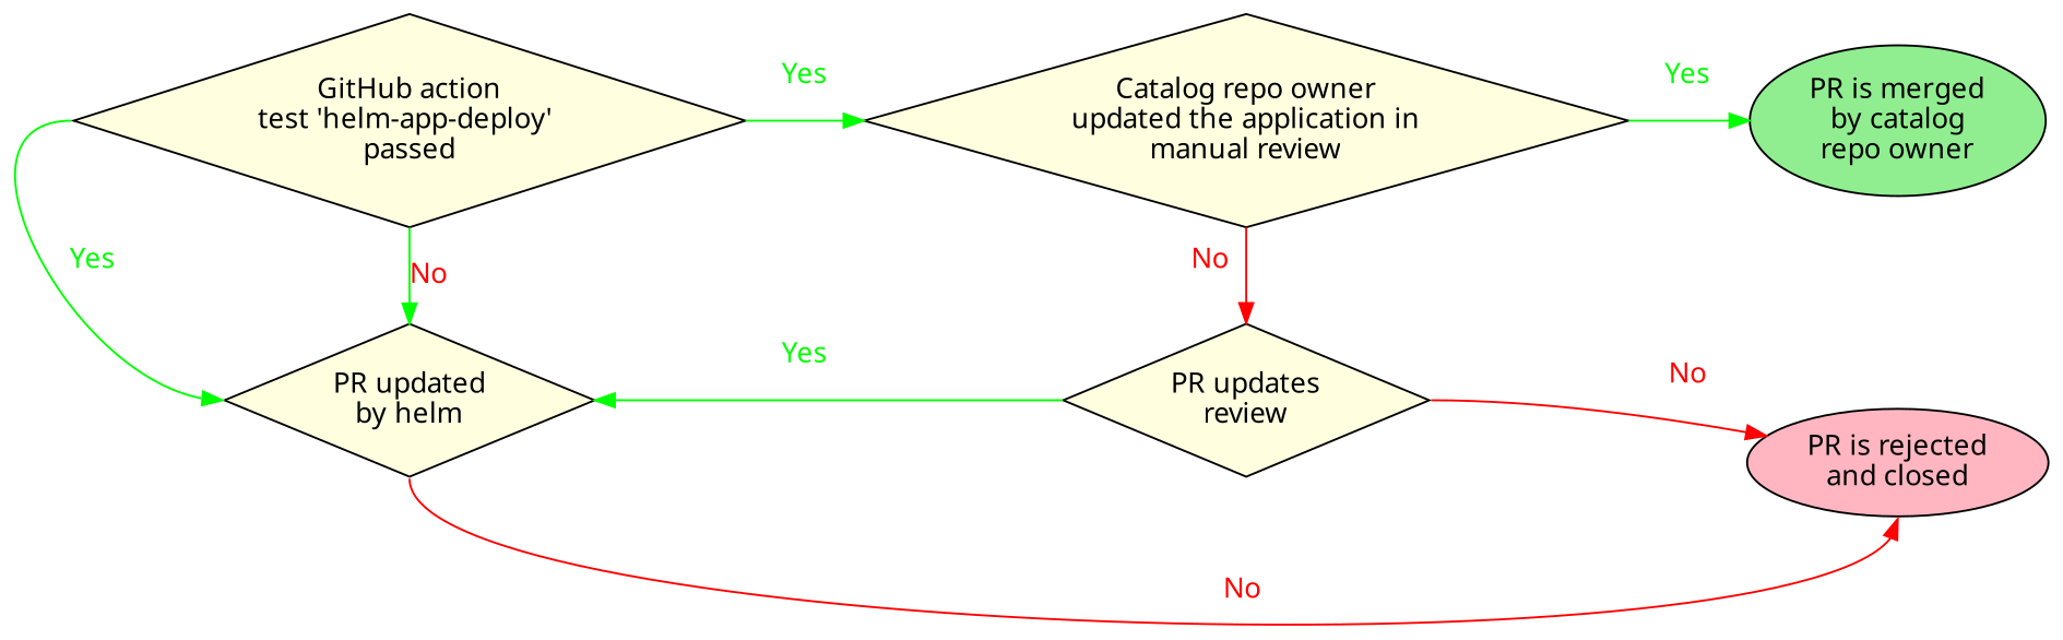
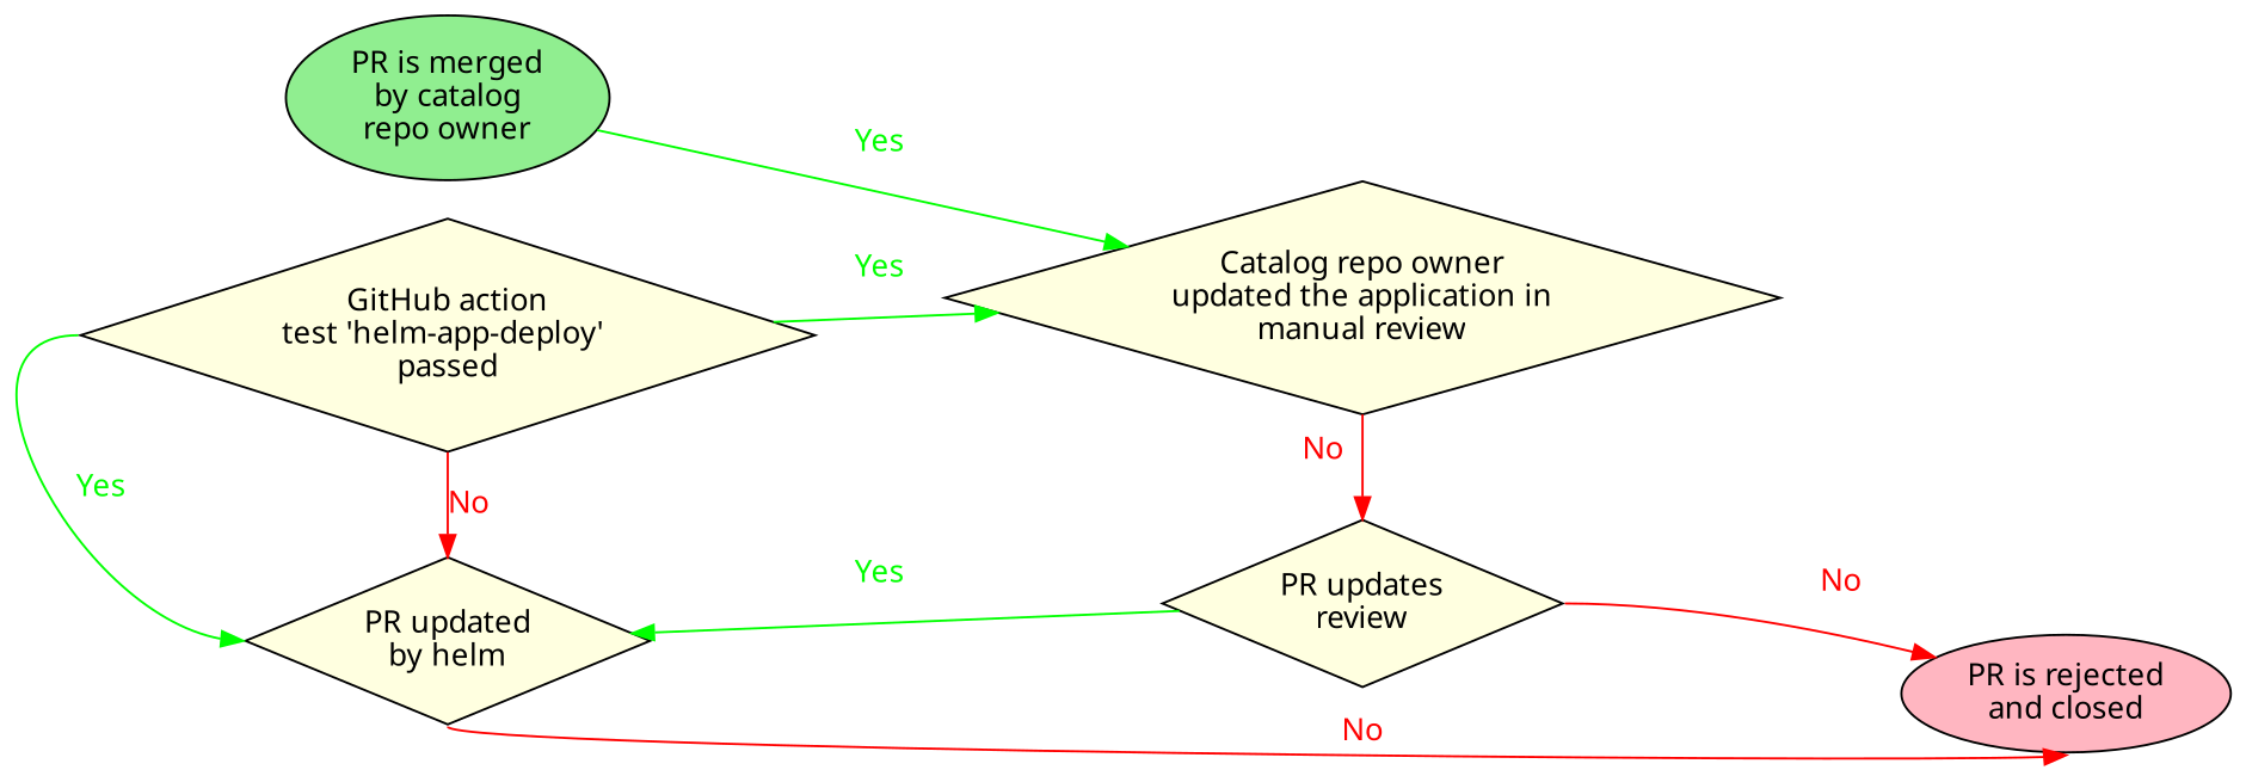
  digraph {
    rankdir=LR
    node [fillcolor=lightyellow fontname="sans-serif" shape=diamond style=filled]
    edge [color=green fontcolor=green fontname="sans-serif" margin=10]
    n1 [label="GitHub action\ntest 'helm-app-deploy' \npassed"]
    n2 [label="PR updated\nby helm"]
    n3 [label="Catalog repo owner\nupdated the application in\nmanual review"]
    n4 [label="PR updates\nreview"]
    n5 [fillcolor=lightpink label="PR is rejected\nand closed" shape=oval]
    n6 [fillcolor=lightgreen label="PR is merged\nby catalog\nrepo owner" shape=oval]
    subgraph sub_1 {
      rank=same
      n1
      n2
    }
    subgraph sub_2 {
      rank=same
      n3
      n4
    }
    n1 -> n2 [dir=back headport=w label="Yes\n " tailport=w]
-   n1 -> n2 [fontcolor=red label="No "]
+   n1 -> n2 [color=red fontcolor=red label="No "]
    n1 -> n3 [label="Yes\n "]
-   n2 -> n5 [color=red fontcolor=red headport=s label="No " tailport=s]
+   n2 -> n5 [color=red fontcolor=red headport=s label=No tailport=s]
    n3 -> n4 [color=red fontcolor=red label="No\n "]
-   n3 -> n6 [label="Yes\n "]
+   n6 -> n3 [label="Yes\n "]
    n4 -> n2 [label="Yes\n "]
    n4 -> n5 [color=red fontcolor=red label="No\n " tailport=e]
  }
